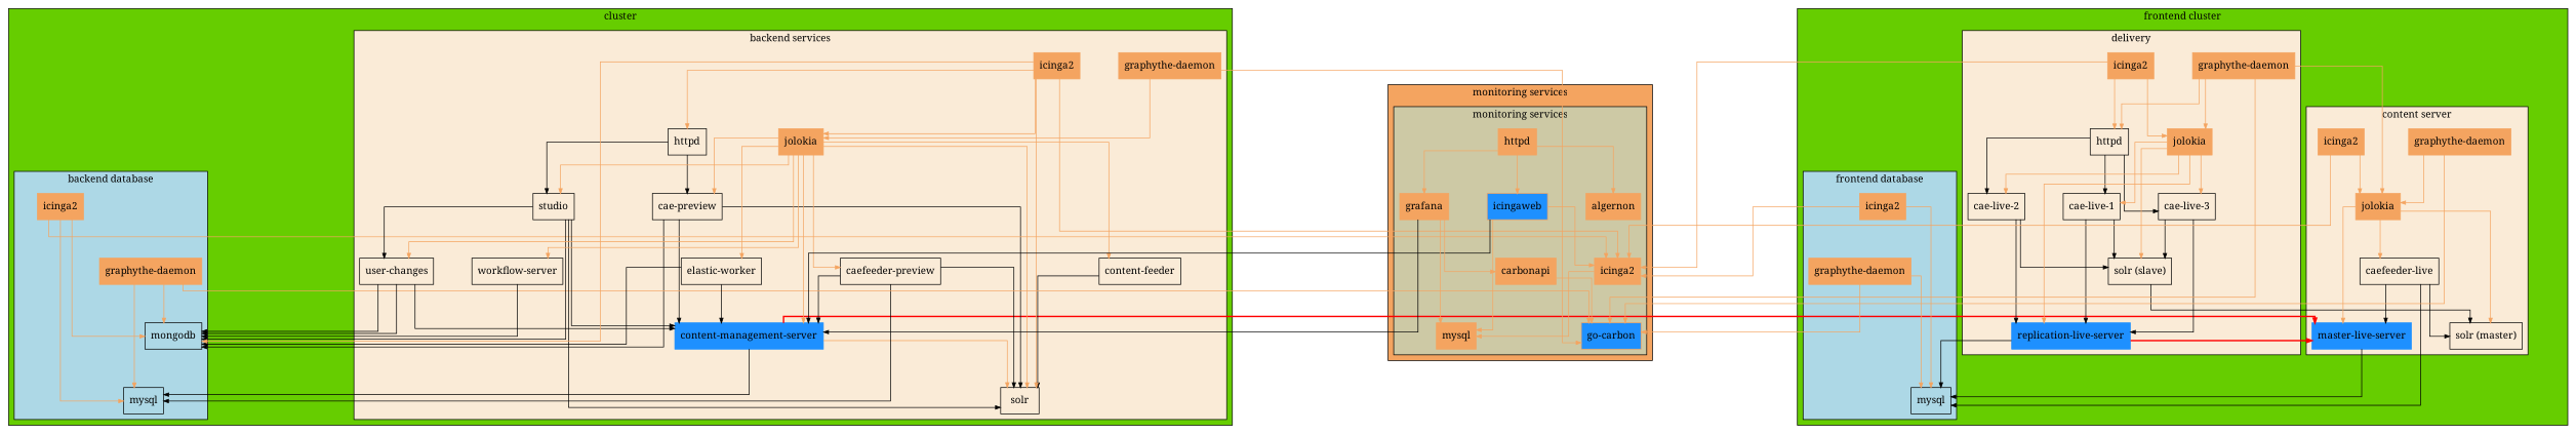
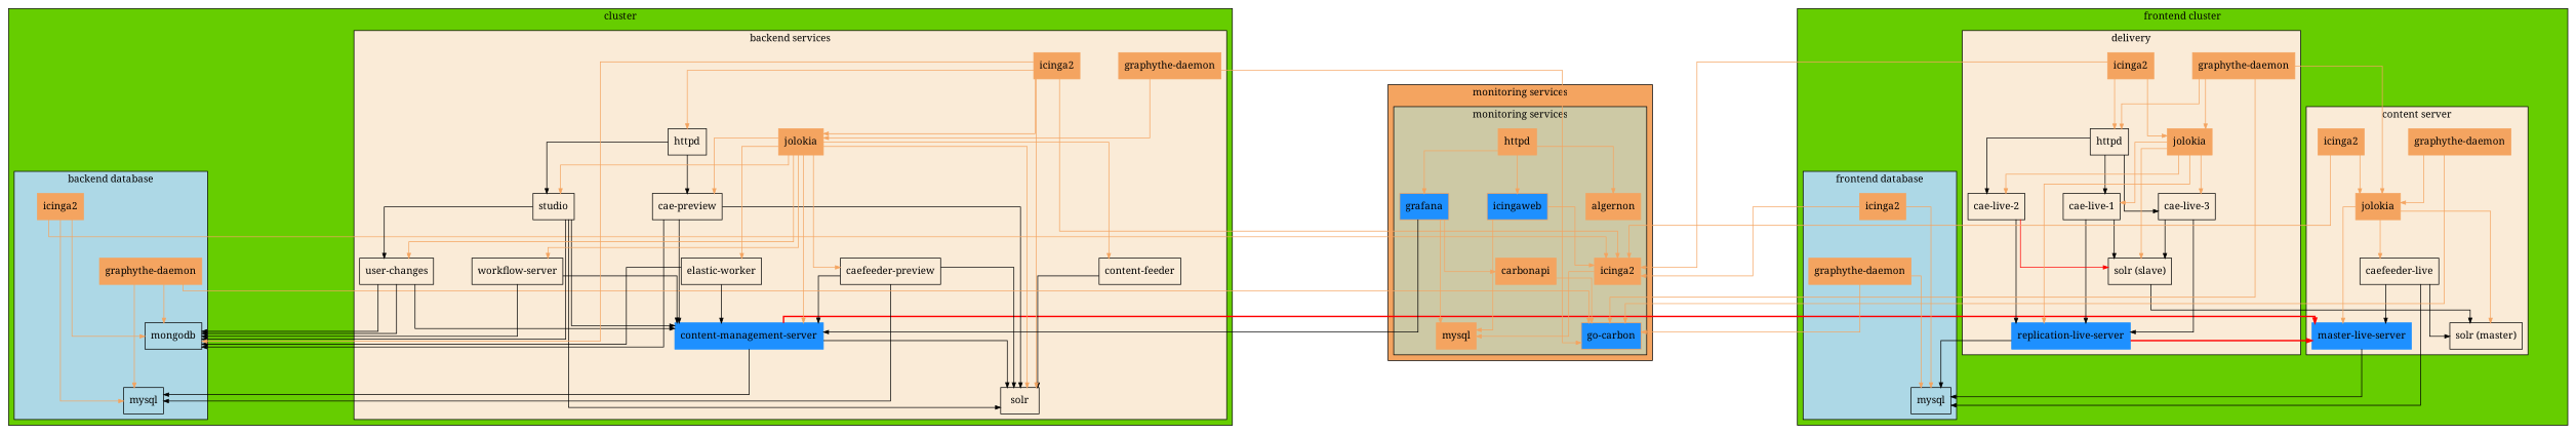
  digraph {
    fontname="Noto Serif"
    newrank=true
    nodesep=0.75
    ranksep=0.75
    splines=ortho
    node [color=sandybrown fontname="Noto Serif" shape=record style=filled]
    edge [arrowhead=normal arrowsize=0.7 color=sandybrown fontname="Noto Serif"]
    n1 [color=dodgerblue label="content-management-server"]
    n2 [color=dodgerblue label="replication-live-server"]
    n3 [color=dodgerblue label="master-live-server"]
    n4 [label="cae-preview" color="" style=""]
    n5 [label="cae-live-1" color="" style=""]
    n6 [label="cae-live-2" color="" style=""]
    n7 [label="cae-live-3" color="" style=""]
    n8 [label="content-feeder" color="" style=""]
    n9 [label="caefeeder-preview" color="" style=""]
    n10 [label="caefeeder-live" color="" style=""]
    n11 [label=httpd color="" style=""]
    n12 [label=httpd color="" style=""]
    n13 [label=httpd]
    n14 [label=mysql color="" style=""]
    n15 [label=mongodb color="" style=""]
    n16 [label=icinga2]
    n17 [label="graphythe-daemon"]
    n18 [label=studio color="" style=""]
    n19 [label=solr color="" style=""]
    n20 [label="workflow-server" color="" style=""]
    n21 [label="user-changes" color="" style=""]
    n22 [label="elastic-worker" color="" style=""]
    n23 [label=jolokia]
    n24 [label=icinga2]
    n25 [label="graphythe-daemon"]
    n26 [label=mysql color="" style=""]
    n27 [label=icinga2]
    n28 [label="graphythe-daemon"]
    n29 [label="solr (slave)" color="" style=""]
    n30 [label=jolokia]
    n31 [label=icinga2]
    n32 [label="graphythe-daemon"]
    n33 [label="solr (master)" color="" style=""]
    n34 [label=jolokia]
    n35 [label=icinga2]
    n36 [label="graphythe-daemon"]
    n37 [fillcolor=dodgerblue label=icingaweb]
-   n38 [label=grafana]
+   n38 [label=grafana fillcolor=dodgerblue]
    n39 [label=algernon]
    n40 [label=icinga2]
    n41 [label=mysql]
    n42 [label=carbonapi]
    n43 [fillcolor=dodgerblue label="go-carbon"]
    subgraph sub_1 {
      rank=same
      n1
      n2
      n3
    }
    subgraph sub_2 {
      rank=same
      n4
      n5
      n6
      n7
    }
    subgraph sub_3 {
      rank=same
      n8
      n9
      n10
    }
    subgraph sub_4 {
      rank=same
      n11
      n12
      n13
    }
    subgraph cluster_5 {
      bgcolor=chartreuse3
      label=cluster
      subgraph cluster_6 {
        bgcolor=lightblue
        label="backend database"
        n14
        n15
        n16
        n17
      }
      subgraph cluster_7 {
        bgcolor=antiquewhite
        label="backend services"
        n1
        n4
        n8
        n9
        n11
        n18
        n19
        n20
        n21
        n22
        n23
        n24
        n25
      }
    }
    subgraph cluster_8 {
      bgcolor=chartreuse3
      label="frontend cluster"
      subgraph cluster_9 {
        bgcolor=lightblue
        label="frontend database"
        n26
        n27
        n28
      }
      subgraph cluster_10 {
        bgcolor=antiquewhite
        label=delivery
        n2
        n5
        n6
        n7
        n12
        n29
        n30
        n31
        n32
      }
      subgraph cluster_11 {
        bgcolor=antiquewhite
        label="content server"
        n3
        n10
        n33
        n34
        n35
        n36
      }
    }
    subgraph cluster_12 {
      bgcolor=sandybrown
      label="monitoring services"
      subgraph cluster_13 {
        bgcolor=lemonchiffon3
        label="monitoring services"
        n13
        n37
        n38
        n39
        n40
        n41
        n42
        n43
      }
    }
    n1 -> n3 [color=red penwidth=2]
    n1 -> n14 [color=""]
-   n1 -> n19
+   n1 -> n19 [color=""]
    n2 -> n3 [color=red penwidth=2]
    n2 -> n26 [color=""]
    n3 -> n26 [color=""]
    n4 -> n1 [color=""]
    n4 -> n15 [color=""]
    n4 -> n19 [color=""]
    n5 -> n2 [color=""]
    n5 -> n29 [color=""]
    n6 -> n2 [color=""]
-   n6 -> n29 [color=""]
+   n6 -> n29 [color=red]
    n7 -> n2 [color=""]
    n7 -> n29 [color=""]
    n8 -> n19 [color=""]
    n9 -> n1 [color=""]
    n9 -> n14 [color=""]
    n9 -> n19 [color=""]
    n10 -> n3 [color=""]
    n10 -> n26 [color=""]
    n10 -> n33 [color=""]
    n11 -> n4 [color=""]
    n11 -> n18 [color=""]
    n12 -> n5 [color=""]
    n12 -> n6 [color=""]
    n12 -> n7 [color=""]
    n13 -> n37
    n13 -> n38
    n13 -> n39
    n16 -> n14
    n16 -> n15
    n16 -> n40
    n17 -> n14
    n17 -> n15
    n17 -> n43
    n18 -> n1 [color=""]
    n18 -> n15 [color=""]
    n18 -> n19 [color=""]
    n18 -> n21 [color=""]
-   n37 -> n1 [color=""]
+   n20 -> n1 [color=""]
    n20 -> n15 [color=""]
    n21 -> n1 [color=""]
    n21 -> n15 [color=""]
    n21 -> n15 [color=""]
    n22 -> n1 [color=""]
    n22 -> n15 [color=""]
    n23 -> n1
    n23 -> n4
    n23 -> n8
    n23 -> n9
    n23 -> n18
    n23 -> n19
    n23 -> n20
    n23 -> n21
    n23 -> n22
    n24 -> n11
    n24 -> n15
    n24 -> n19
    n24 -> n23
    n24 -> n40
    n25 -> n23
    n25 -> n43
    n27 -> n26
    n27 -> n40
    n28 -> n26
    n28 -> n43
    n29 -> n33 [constraint=false color=""]
    n30 -> n2
    n30 -> n5
    n30 -> n6
    n30 -> n7
    n30 -> n29
    n31 -> n12
    n31 -> n30
    n31 -> n40
    n32 -> n12
    n32 -> n30
    n32 -> n34
    n32 -> n43
    n34 -> n3
    n34 -> n10
    n34 -> n33
    n35 -> n34
    n35 -> n40
    n36 -> n34
    n36 -> n43
    n37 -> n40
    n37 -> n41
    n38 -> n1 [color=""]
    n38 -> n41
    n38 -> n42
    n40 -> n41
    n42 -> n43
  }
